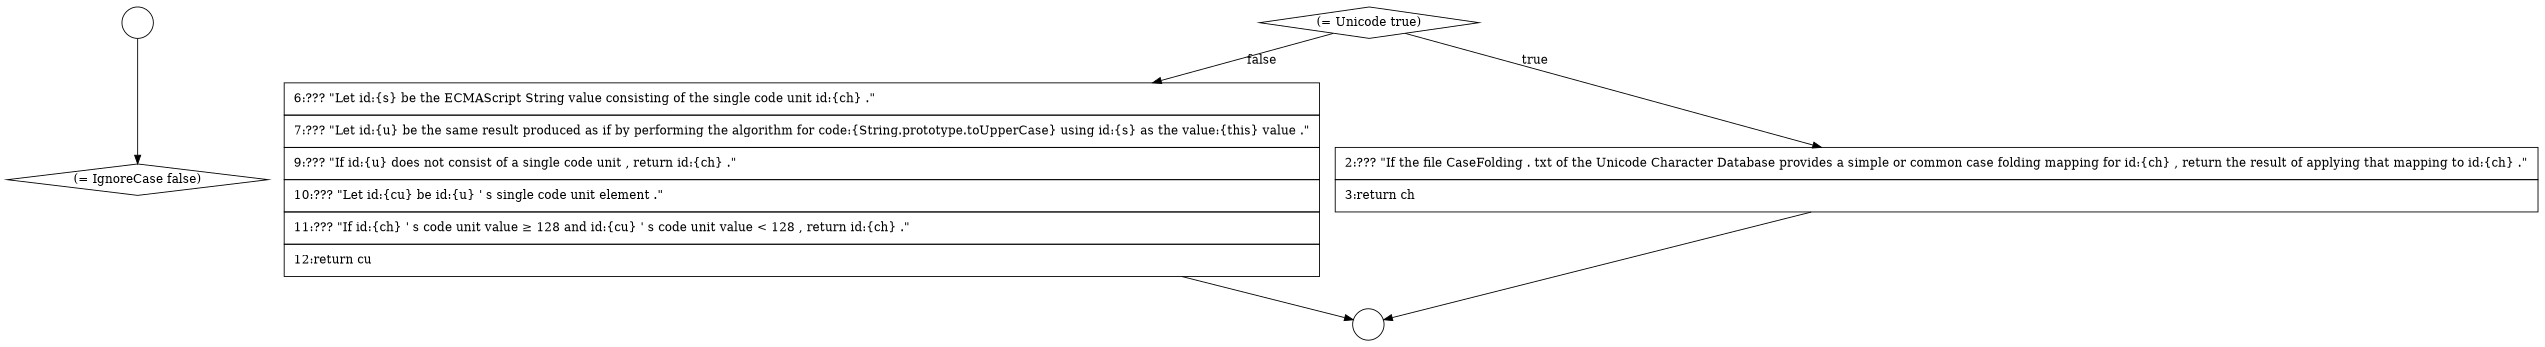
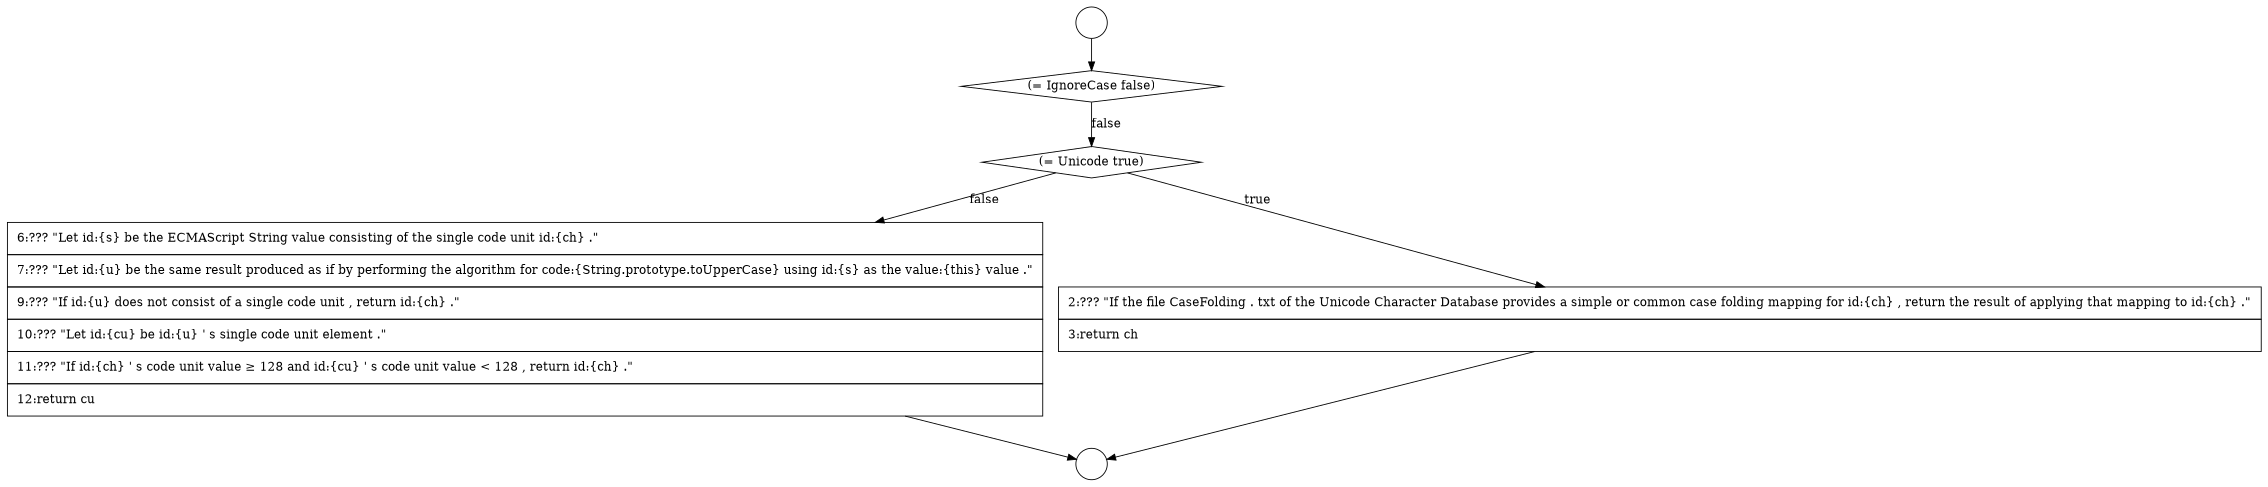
  digraph {
    node [color=black fillcolor=white shape=circle style=filled]
    edge [color=black]
    n1 [label=" "]
    n2 [label=<<font color="black">(= IgnoreCase false)</font>> shape=diamond]
    n3 [label=<<font color="black">(= Unicode true)</font>> shape=diamond]
    n4 [label=<<font color="black">     <table border="0" cellborder="1" cellspacing="0" cellpadding="10">       <tr><td align="left">6:??? &quot;Let id:{s} be the ECMAScript String value consisting of the single code unit id:{ch} .&quot;</td></tr>       <tr><td align="left">7:??? &quot;Let id:{u} be the same result produced as if by performing the algorithm for code:{String.prototype.toUpperCase} using id:{s} as the value:{this} value .&quot;</td></tr>       <tr><td align="left">9:??? &quot;If id:{u} does not consist of a single code unit , return id:{ch} .&quot;</td></tr>       <tr><td align="left">10:??? &quot;Let id:{cu} be id:{u} ' s single code unit element .&quot;</td></tr>       <tr><td align="left">11:??? &quot;If id:{ch} ' s code unit value &ge; 128 and id:{cu} ' s code unit value &lt; 128 , return id:{ch} .&quot;</td></tr>       <tr><td align="left">12:return cu</td></tr>     </table>   </font>> margin=0 shape=none]
    n5 [label=<<font color="black">     <table border="0" cellborder="1" cellspacing="0" cellpadding="10">       <tr><td align="left">2:??? &quot;If the file CaseFolding . txt of the Unicode Character Database provides a simple or common case folding mapping for id:{ch} , return the result of applying that mapping to id:{ch} .&quot;</td></tr>       <tr><td align="left">3:return ch</td></tr>     </table>   </font>> margin=0 shape=none]
    n6 [label=" "]
    n1 -> n2
+   n2 -> n3 [label=<<font color="black">false</font>>]
    n3 -> n4 [label=<<font color="black">false</font>>]
    n3 -> n5 [label=<<font color="black">true</font>>]
    n4 -> n6
    n5 -> n6
  }
